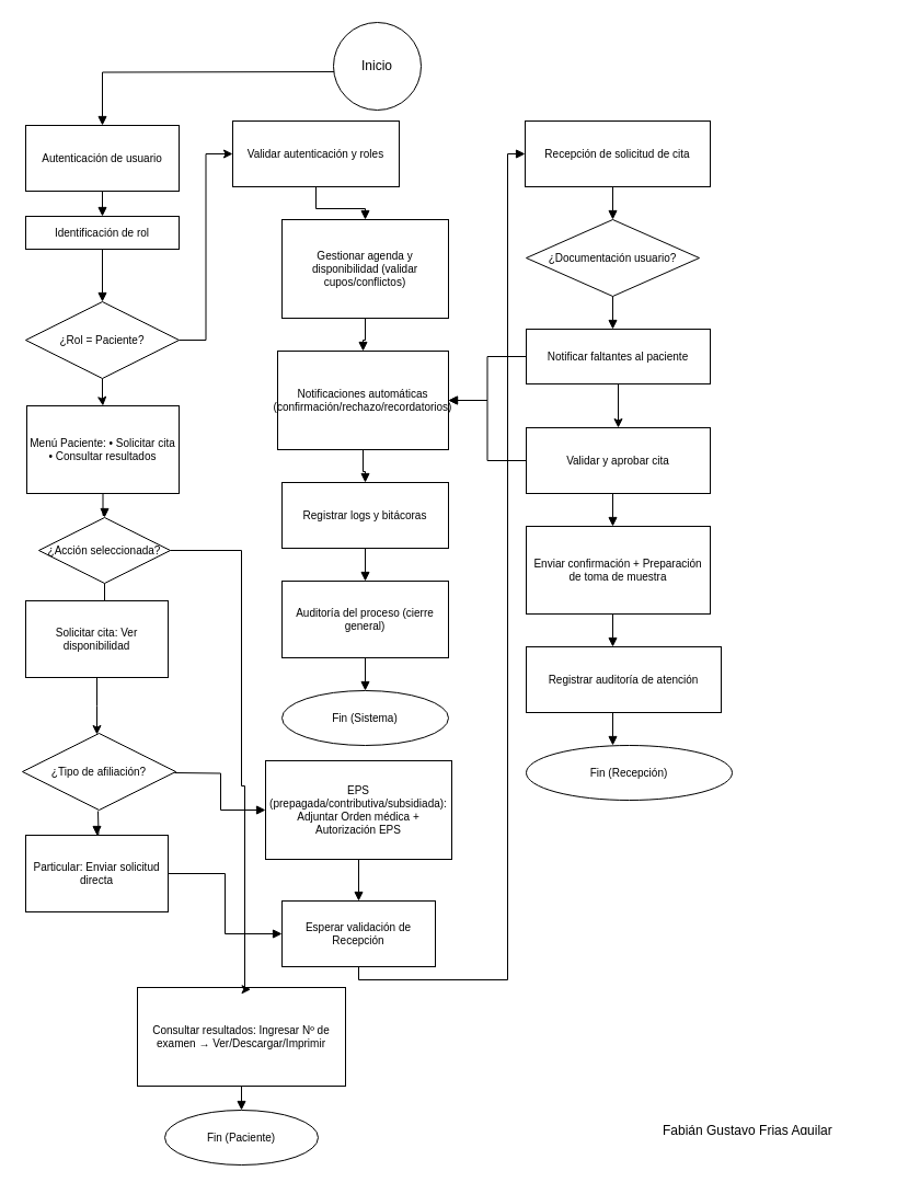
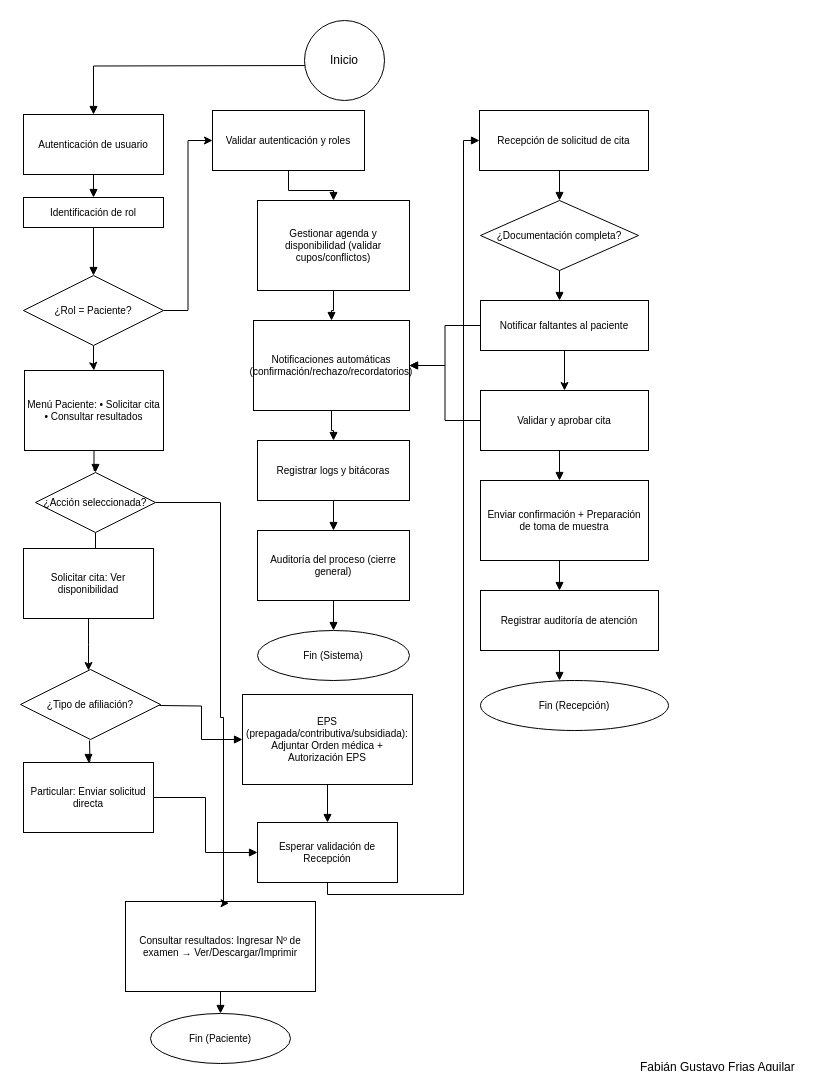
  <mxCell id="0" />
  <mxCell id="1" parent="0" />
  <mxCell id="2" value="Autenticación de usuario" style="rounded=0;whiteSpace=wrap;html=1;fontFamily=Arial;fontSize=10;strokeColor=#000000;fillColor=#FFFFFF;" vertex="1" parent="1"><mxGeometry x="23" y="114" width="140" height="60" as="geometry" /></mxCell>
  <mxCell id="3" value="Identificación de rol" style="rounded=0;whiteSpace=wrap;html=1;fontFamily=Arial;fontSize=10;strokeColor=#000000;fillColor=#FFFFFF;" vertex="1" parent="1"><mxGeometry x="23" y="197" width="140" height="30" as="geometry" /></mxCell>
  <mxCell id="4" style="edgeStyle=orthogonalEdgeStyle;rounded=0;orthogonalLoop=1;jettySize=auto;html=1;" edge="1" parent="1" source="5" target="6"><mxGeometry relative="1" as="geometry" /></mxCell>
  <mxCell id="5" value="¿Rol = Paciente?" style="rhombus;whiteSpace=wrap;html=1;fontFamily=Arial;fontSize=10;strokeColor=#000000;fillColor=#FFFFFF;" vertex="1" parent="1"><mxGeometry x="23" y="275" width="140" height="70" as="geometry" /></mxCell>
  <mxCell id="6" value="Menú Paciente: • Solicitar cita • Consultar resultados" style="rounded=0;whiteSpace=wrap;html=1;fontFamily=Arial;fontSize=10;strokeColor=#000000;fillColor=#FFFFFF;" vertex="1" parent="1"><mxGeometry x="24" y="370" width="139" height="80" as="geometry" /></mxCell>
  <mxCell id="7" style="edgeStyle=orthogonalEdgeStyle;rounded=0;orthogonalLoop=1;jettySize=auto;html=1;entryX=0.5;entryY=0;entryDx=0;entryDy=0;" edge="1" parent="1" source="8" target="10"><mxGeometry relative="1" as="geometry" /></mxCell>
  <mxCell id="8" value="¿Acción seleccionada?" style="rhombus;whiteSpace=wrap;html=1;fontFamily=Arial;fontSize=10;strokeColor=#000000;fillColor=#FFFFFF;" vertex="1" parent="1"><mxGeometry x="35" y="472" width="120" height="60" as="geometry" /></mxCell>
  <mxCell id="9" style="edgeStyle=orthogonalEdgeStyle;rounded=0;orthogonalLoop=1;jettySize=auto;html=1;" edge="1" parent="1" source="10"><mxGeometry relative="1" as="geometry"><mxPoint x="88" y="670" as="targetPoint" /></mxGeometry></mxCell>
  <mxCell id="10" value="Solicitar cita: Ver disponibilidad" style="rounded=0;whiteSpace=wrap;html=1;fontFamily=Arial;fontSize=10;strokeColor=#000000;fillColor=#FFFFFF;" vertex="1" parent="1"><mxGeometry x="23" y="548" width="130" height="70" as="geometry" /></mxCell>
  <mxCell id="11" value="Particular: Enviar solicitud directa" style="rounded=0;whiteSpace=wrap;html=1;fontFamily=Arial;fontSize=10;strokeColor=#000000;fillColor=#FFFFFF;" vertex="1" parent="1"><mxGeometry x="23" y="762" width="130" height="70" as="geometry" /></mxCell>
  <mxCell id="12" value="EPS (prepagada/contributiva/subsidiada): Adjuntar Orden médica + Autorización EPS" style="rounded=0;whiteSpace=wrap;html=1;fontFamily=Arial;fontSize=10;strokeColor=#000000;fillColor=#FFFFFF;" vertex="1" parent="1"><mxGeometry x="242" y="694" width="170" height="90" as="geometry" /></mxCell>
  <mxCell id="13" value="Esperar validación de Recepción" style="rounded=0;whiteSpace=wrap;html=1;fontFamily=Arial;fontSize=10;strokeColor=#000000;fillColor=#FFFFFF;" vertex="1" parent="1"><mxGeometry x="257" y="822" width="140" height="60" as="geometry" /></mxCell>
  <mxCell id="14" value="Consultar resultados: Ingresar Nº de examen → Ver/Descargar/Imprimir" style="rounded=0;whiteSpace=wrap;html=1;fontFamily=Arial;fontSize=10;strokeColor=#000000;fillColor=#FFFFFF;" vertex="1" parent="1"><mxGeometry x="125" y="901" width="190" height="90" as="geometry" /></mxCell>
  <mxCell id="15" value="Fin (Paciente)" style="ellipse;whiteSpace=wrap;html=1;fontFamily=Arial;fontSize=10;strokeColor=#000000;fillColor=#FFFFFF;" vertex="1" parent="1"><mxGeometry x="150" y="1013" width="140" height="50" as="geometry" /></mxCell>
  <mxCell id="16" value="Recepción de solicitud de cita" style="rounded=0;whiteSpace=wrap;html=1;fontFamily=Arial;fontSize=10;strokeColor=#000000;fillColor=#FFFFFF;" vertex="1" parent="1"><mxGeometry x="479" y="110" width="169" height="60" as="geometry" /></mxCell>
- <mxCell id="17" value="¿Documentación usuario?" style="rhombus;whiteSpace=wrap;html=1;fontFamily=Arial;fontSize=10;strokeColor=#000000;fillColor=#FFFFFF;" vertex="1" parent="1"><mxGeometry x="480" y="200" width="158" height="70" as="geometry" /></mxCell>
+ <mxCell id="17" value="¿Documentación completa?" style="rhombus;whiteSpace=wrap;html=1;fontFamily=Arial;fontSize=10;strokeColor=#000000;fillColor=#FFFFFF;" vertex="1" parent="1"><mxGeometry x="480" y="200" width="158" height="70" as="geometry" /></mxCell>
  <mxCell id="18" style="edgeStyle=orthogonalEdgeStyle;rounded=0;orthogonalLoop=1;jettySize=auto;html=1;entryX=0.5;entryY=0;entryDx=0;entryDy=0;" edge="1" parent="1" source="19" target="20"><mxGeometry relative="1" as="geometry" /></mxCell>
  <mxCell id="19" value="Notificar faltantes al paciente" style="rounded=0;whiteSpace=wrap;html=1;fontFamily=Arial;fontSize=10;strokeColor=#000000;fillColor=#FFFFFF;" vertex="1" parent="1"><mxGeometry x="480" y="300" width="168" height="50" as="geometry" /></mxCell>
  <mxCell id="20" value="Validar y aprobar cita" style="rounded=0;whiteSpace=wrap;html=1;fontFamily=Arial;fontSize=10;strokeColor=#000000;fillColor=#FFFFFF;" vertex="1" parent="1"><mxGeometry x="480" y="390" width="168" height="60" as="geometry" /></mxCell>
  <mxCell id="21" value="Enviar confirmación + Preparación de toma de muestra" style="rounded=0;whiteSpace=wrap;html=1;fontFamily=Arial;fontSize=10;strokeColor=#000000;fillColor=#FFFFFF;" vertex="1" parent="1"><mxGeometry x="480" y="480" width="168" height="80" as="geometry" /></mxCell>
  <mxCell id="22" value="Registrar auditoría de atención" style="rounded=0;whiteSpace=wrap;html=1;fontFamily=Arial;fontSize=10;strokeColor=#000000;fillColor=#FFFFFF;" vertex="1" parent="1"><mxGeometry x="480" y="590" width="178" height="60" as="geometry" /></mxCell>
  <mxCell id="23" value="Fin (Recepción)" style="ellipse;whiteSpace=wrap;html=1;fontFamily=Arial;fontSize=10;strokeColor=#000000;fillColor=#FFFFFF;" vertex="1" parent="1"><mxGeometry x="480" y="680" width="188" height="50" as="geometry" /></mxCell>
  <mxCell id="24" value="Validar autenticación y roles" style="rounded=0;whiteSpace=wrap;html=1;fontFamily=Arial;fontSize=10;strokeColor=#000000;fillColor=#FFFFFF;" vertex="1" parent="1"><mxGeometry x="212" y="110" width="152" height="60" as="geometry" /></mxCell>
  <mxCell id="25" value="Gestionar agenda y disponibilidad (validar cupos/conflictos)" style="rounded=0;whiteSpace=wrap;html=1;fontFamily=Arial;fontSize=10;strokeColor=#000000;fillColor=#FFFFFF;" vertex="1" parent="1"><mxGeometry x="257" y="200" width="152" height="90" as="geometry" /></mxCell>
  <mxCell id="26" value="Notificaciones automáticas (confirmación/rechazo/recordatorios)" style="rounded=0;whiteSpace=wrap;html=1;fontFamily=Arial;fontSize=10;strokeColor=#000000;fillColor=#FFFFFF;" vertex="1" parent="1"><mxGeometry x="253" y="320" width="156" height="90" as="geometry" /></mxCell>
  <mxCell id="27" value="Registrar logs y bitácoras" style="rounded=0;whiteSpace=wrap;html=1;fontFamily=Arial;fontSize=10;strokeColor=#000000;fillColor=#FFFFFF;" vertex="1" parent="1"><mxGeometry x="257" y="440" width="152" height="60" as="geometry" /></mxCell>
  <mxCell id="28" value="Auditoría del proceso (cierre general)" style="rounded=0;whiteSpace=wrap;html=1;fontFamily=Arial;fontSize=10;strokeColor=#000000;fillColor=#FFFFFF;" vertex="1" parent="1"><mxGeometry x="257" y="530" width="152" height="70" as="geometry" /></mxCell>
  <mxCell id="29" value="Fin (Sistema)" style="ellipse;whiteSpace=wrap;html=1;fontFamily=Arial;fontSize=10;strokeColor=#000000;fillColor=#FFFFFF;" vertex="1" parent="1"><mxGeometry x="257" y="630" width="152" height="50" as="geometry" /></mxCell>
  <mxCell id="30" value="" style="edgeStyle=orthogonalEdgeStyle;rounded=0;jettySize=auto;orthogonalLoop=1;endArrow=block;endFill=1;strokeColor=#000000;" edge="1" parent="1" target="2"><mxGeometry relative="1" as="geometry"><mxPoint x="317" y="65" as="sourcePoint" /></mxGeometry></mxCell>
  <mxCell id="31" value="" style="edgeStyle=orthogonalEdgeStyle;rounded=0;jettySize=auto;orthogonalLoop=1;endArrow=block;endFill=1;strokeColor=#000000;" edge="1" parent="1" source="2" target="3"><mxGeometry relative="1" as="geometry" /></mxCell>
  <mxCell id="32" value="" style="edgeStyle=orthogonalEdgeStyle;rounded=0;jettySize=auto;orthogonalLoop=1;endArrow=block;endFill=1;strokeColor=#000000;" edge="1" parent="1" source="3" target="5"><mxGeometry relative="1" as="geometry" /></mxCell>
  <mxCell id="33" value="" style="edgeStyle=orthogonalEdgeStyle;rounded=0;jettySize=auto;orthogonalLoop=1;endArrow=block;endFill=1;strokeColor=#000000;" edge="1" parent="1" source="6" target="8"><mxGeometry relative="1" as="geometry" /></mxCell>
  <mxCell id="34" value="" style="edgeStyle=orthogonalEdgeStyle;rounded=0;jettySize=auto;orthogonalLoop=1;endArrow=block;endFill=1;strokeColor=#000000;" edge="1" parent="1" target="11"><mxGeometry relative="1" as="geometry"><mxPoint x="89" y="740" as="sourcePoint" /></mxGeometry></mxCell>
  <mxCell id="35" value="" style="edgeStyle=orthogonalEdgeStyle;rounded=0;jettySize=auto;orthogonalLoop=1;endArrow=block;endFill=1;strokeColor=#000000;" edge="1" parent="1" target="12"><mxGeometry relative="1" as="geometry"><mxPoint x="159" y="705" as="sourcePoint" /></mxGeometry></mxCell>
  <mxCell id="36" value="" style="edgeStyle=orthogonalEdgeStyle;rounded=0;jettySize=auto;orthogonalLoop=1;endArrow=block;endFill=1;strokeColor=#000000;" edge="1" parent="1" source="11" target="13"><mxGeometry relative="1" as="geometry" /></mxCell>
  <mxCell id="37" value="" style="edgeStyle=orthogonalEdgeStyle;rounded=0;jettySize=auto;orthogonalLoop=1;endArrow=block;endFill=1;strokeColor=#000000;" edge="1" parent="1" source="12" target="13"><mxGeometry relative="1" as="geometry" /></mxCell>
  <mxCell id="38" value="" style="edgeStyle=orthogonalEdgeStyle;rounded=0;jettySize=auto;orthogonalLoop=1;endArrow=block;endFill=1;strokeColor=#000000;" edge="1" parent="1" source="14" target="15"><mxGeometry relative="1" as="geometry" /></mxCell>
  <mxCell id="39" value="" style="edgeStyle=orthogonalEdgeStyle;rounded=0;jettySize=auto;orthogonalLoop=1;endArrow=block;endFill=1;strokeColor=#000000;" edge="1" parent="1"><mxGeometry relative="1" as="geometry"><mxPoint x="559" y="170" as="sourcePoint" /><mxPoint x="559" y="200" as="targetPoint" /></mxGeometry></mxCell>
  <mxCell id="40" value="" style="edgeStyle=orthogonalEdgeStyle;rounded=0;jettySize=auto;orthogonalLoop=1;endArrow=block;endFill=1;strokeColor=#000000;" edge="1" parent="1"><mxGeometry relative="1" as="geometry"><mxPoint x="559" y="270" as="sourcePoint" /><mxPoint x="559" y="300" as="targetPoint" /></mxGeometry></mxCell>
  <mxCell id="41" value="" style="edgeStyle=orthogonalEdgeStyle;rounded=0;jettySize=auto;orthogonalLoop=1;endArrow=block;endFill=1;strokeColor=#000000;" edge="1" parent="1"><mxGeometry relative="1" as="geometry"><mxPoint x="559" y="450" as="sourcePoint" /><mxPoint x="559" y="480" as="targetPoint" /></mxGeometry></mxCell>
  <mxCell id="42" value="" style="edgeStyle=orthogonalEdgeStyle;rounded=0;jettySize=auto;orthogonalLoop=1;endArrow=block;endFill=1;strokeColor=#000000;" edge="1" parent="1"><mxGeometry relative="1" as="geometry"><mxPoint x="559" y="560" as="sourcePoint" /><mxPoint x="559" y="590" as="targetPoint" /></mxGeometry></mxCell>
  <mxCell id="43" value="" style="edgeStyle=orthogonalEdgeStyle;rounded=0;jettySize=auto;orthogonalLoop=1;endArrow=block;endFill=1;strokeColor=#000000;" edge="1" parent="1"><mxGeometry relative="1" as="geometry"><mxPoint x="559" y="650" as="sourcePoint" /><mxPoint x="559" y="680" as="targetPoint" /></mxGeometry></mxCell>
  <mxCell id="44" value="" style="edgeStyle=orthogonalEdgeStyle;rounded=0;jettySize=auto;orthogonalLoop=1;endArrow=block;endFill=1;strokeColor=#000000;" edge="1" parent="1" source="24" target="25"><mxGeometry relative="1" as="geometry" /></mxCell>
  <mxCell id="45" value="" style="edgeStyle=orthogonalEdgeStyle;rounded=0;jettySize=auto;orthogonalLoop=1;endArrow=block;endFill=1;strokeColor=#000000;" edge="1" parent="1" source="25" target="26"><mxGeometry relative="1" as="geometry" /></mxCell>
  <mxCell id="46" value="" style="edgeStyle=orthogonalEdgeStyle;rounded=0;jettySize=auto;orthogonalLoop=1;endArrow=block;endFill=1;strokeColor=#000000;" edge="1" parent="1" source="26" target="27"><mxGeometry relative="1" as="geometry" /></mxCell>
  <mxCell id="47" value="" style="edgeStyle=orthogonalEdgeStyle;rounded=0;jettySize=auto;orthogonalLoop=1;endArrow=block;endFill=1;strokeColor=#000000;" edge="1" parent="1" source="27" target="28"><mxGeometry relative="1" as="geometry" /></mxCell>
  <mxCell id="48" value="" style="edgeStyle=orthogonalEdgeStyle;rounded=0;jettySize=auto;orthogonalLoop=1;endArrow=block;endFill=1;strokeColor=#000000;" edge="1" parent="1" source="28" target="29"><mxGeometry relative="1" as="geometry" /></mxCell>
  <mxCell id="49" value="" style="edgeStyle=orthogonalEdgeStyle;rounded=0;jettySize=auto;orthogonalLoop=1;endArrow=block;endFill=1;strokeColor=#000000;" edge="1" parent="1" source="13" target="16"><mxGeometry relative="1" as="geometry"><Array as="points"><mxPoint x="463" y="894" /><mxPoint x="463" y="140" /></Array></mxGeometry></mxCell>
  <mxCell id="50" value="" style="edgeStyle=orthogonalEdgeStyle;rounded=0;jettySize=auto;orthogonalLoop=1;endArrow=block;endFill=1;strokeColor=#000000;" edge="1" parent="1" source="20" target="26"><mxGeometry relative="1" as="geometry" /></mxCell>
  <mxCell id="51" value="" style="edgeStyle=orthogonalEdgeStyle;rounded=0;jettySize=auto;orthogonalLoop=1;endArrow=block;endFill=1;strokeColor=#000000;" edge="1" parent="1" source="19" target="26"><mxGeometry relative="1" as="geometry" /></mxCell>
  <mxCell id="52" style="edgeStyle=orthogonalEdgeStyle;rounded=0;orthogonalLoop=1;jettySize=auto;html=1;entryX=0;entryY=0.5;entryDx=0;entryDy=0;" edge="1" parent="1" source="5" target="24"><mxGeometry relative="1" as="geometry" /></mxCell>
  <mxCell id="53" value="Inicio" style="ellipse;whiteSpace=wrap;html=1;aspect=fixed;" vertex="1" parent="1"><mxGeometry x="304" y="20" width="80" height="80" as="geometry" /></mxCell>
  <mxCell id="54" value="¿Tipo de afiliación?" style="rhombus;whiteSpace=wrap;html=1;fontFamily=Arial;fontSize=10;strokeColor=#000000;fillColor=#FFFFFF;" vertex="1" parent="1"><mxGeometry x="20" y="669" width="140" height="70" as="geometry" /></mxCell>
- <mxCell id="55" value="&lt;h1 style=&quot;margin-top: 0px;&quot;&gt;&lt;br&gt;&lt;/h1&gt;&lt;p&gt;Fabián Gustavo Frias Aguilar&lt;/p&gt;" style="text;html=1;whiteSpace=wrap;overflow=hidden;rounded=0;" vertex="1" parent="1"><mxGeometry x="603" y="973" width="180" height="60" as="geometry" /></mxCell>
+ <mxCell id="55" value="&lt;h1 style=&quot;margin-top: 0px;&quot;&gt;&lt;br&gt;&lt;/h1&gt;&lt;p&gt;Fabián Gustavo Frias Aguilar&lt;/p&gt;" style="text;html=1;whiteSpace=wrap;overflow=hidden;rounded=0;" vertex="1" parent="1"><mxGeometry x="638" y="1008" width="180" height="60" as="geometry" /></mxCell>
  <mxCell id="56" style="edgeStyle=orthogonalEdgeStyle;rounded=0;orthogonalLoop=1;jettySize=auto;html=1;entryX=0.545;entryY=0.019;entryDx=0;entryDy=0;entryPerimeter=0;" edge="1" parent="1" source="8" target="14"><mxGeometry relative="1" as="geometry"><Array as="points"><mxPoint x="220" y="502" /><mxPoint x="220" y="717" /><mxPoint x="223" y="717" /><mxPoint x="223" y="903" /></Array></mxGeometry></mxCell>
